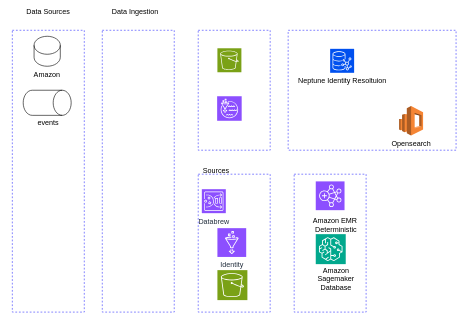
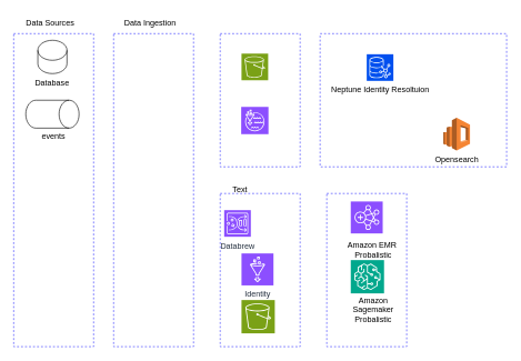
  <mxCell id="0" />
  <mxCell id="1" parent="0" />
  <mxCell id="2" value="" style="rounded=0;whiteSpace=wrap;html=1;fillColor=none;dashed=1;fontColor=#ffffff;strokeColor=#3333FF;" vertex="1" parent="1"><mxGeometry x="490" y="290" width="120" height="230" as="geometry" /></mxCell>
  <mxCell id="3" value="" style="rounded=0;whiteSpace=wrap;html=1;fillColor=none;dashed=1;fontColor=#ffffff;strokeColor=#3333FF;" vertex="1" parent="1"><mxGeometry x="20" y="50" width="120" height="470" as="geometry" /></mxCell>
- <mxCell id="4" value="Data Sources" style="text;html=1;strokeColor=none;fillColor=none;align=center;verticalAlign=middle;whiteSpace=wrap;rounded=0;" vertex="1" parent="1"><mxGeometry x="25" y="5" width="110" height="30" as="geometry" /></mxCell>
+ <mxCell id="4" value="Data Sources" style="text;html=1;strokeColor=none;fillColor=none;align=center;verticalAlign=middle;whiteSpace=wrap;rounded=0;" vertex="1" parent="1"><mxGeometry x="20" y="20" width="110" height="30" as="geometry" /></mxCell>
  <mxCell id="5" value="" style="shape=cylinder3;whiteSpace=wrap;html=1;boundedLbl=1;backgroundOutline=1;size=15;" vertex="1" parent="1"><mxGeometry x="56.25" y="60" width="43.75" height="50" as="geometry" /></mxCell>
- <mxCell id="6" value="Amazon" style="text;html=1;strokeColor=none;fillColor=none;align=center;verticalAlign=middle;whiteSpace=wrap;rounded=0;" vertex="1" parent="1"><mxGeometry x="48.13" y="110" width="60" height="30" as="geometry" /></mxCell>
+ <mxCell id="6" value="Database" style="text;html=1;strokeColor=none;fillColor=none;align=center;verticalAlign=middle;whiteSpace=wrap;rounded=0;" vertex="1" parent="1"><mxGeometry x="48.13" y="110" width="60" height="30" as="geometry" /></mxCell>
  <mxCell id="7" value="events" style="text;html=1;strokeColor=none;fillColor=none;align=center;verticalAlign=middle;whiteSpace=wrap;rounded=0;" vertex="1" parent="1"><mxGeometry x="50" y="190" width="60" height="30" as="geometry" /></mxCell>
  <mxCell id="8" value="" style="shape=cylinder3;whiteSpace=wrap;html=1;boundedLbl=1;backgroundOutline=1;size=15;rotation=90;" vertex="1" parent="1"><mxGeometry x="57.2" y="130.93" width="41.87" height="80" as="geometry" /></mxCell>
  <mxCell id="9" value="" style="rounded=0;whiteSpace=wrap;html=1;fillColor=none;dashed=1;fontColor=#ffffff;strokeColor=#3333FF;" vertex="1" parent="1"><mxGeometry x="170" y="50" width="120" height="470" as="geometry" /></mxCell>
- <mxCell id="10" value="Data Ingestion" style="text;html=1;strokeColor=none;fillColor=none;align=center;verticalAlign=middle;whiteSpace=wrap;rounded=0;" vertex="1" parent="1"><mxGeometry x="170" y="5" width="110" height="30" as="geometry" /></mxCell>
+ <mxCell id="10" value="Data Ingestion" style="text;html=1;strokeColor=none;fillColor=none;align=center;verticalAlign=middle;whiteSpace=wrap;rounded=0;" vertex="1" parent="1"><mxGeometry x="170" y="20" width="110" height="30" as="geometry" /></mxCell>
  <mxCell id="11" value="" style="rounded=0;whiteSpace=wrap;html=1;fillColor=none;dashed=1;fontColor=#ffffff;strokeColor=#3333FF;" vertex="1" parent="1"><mxGeometry x="330" y="50" width="120" height="200" as="geometry" /></mxCell>
  <mxCell id="12" style="edgeStyle=orthogonalEdgeStyle;rounded=0;orthogonalLoop=1;jettySize=auto;html=1;exitX=0.5;exitY=1;exitDx=0;exitDy=0;" edge="1" parent="1" source="11" target="11"><mxGeometry relative="1" as="geometry" /></mxCell>
  <mxCell id="13" value="" style="rounded=0;whiteSpace=wrap;html=1;fillColor=none;dashed=1;fontColor=#ffffff;strokeColor=#3333FF;" vertex="1" parent="1"><mxGeometry x="330" y="290" width="120" height="230" as="geometry" /></mxCell>
  <mxCell id="14" value="Databrew" style="sketch=0;points=[[0,0,0],[0.25,0,0],[0.5,0,0],[0.75,0,0],[1,0,0],[0,1,0],[0.25,1,0],[0.5,1,0],[0.75,1,0],[1,1,0],[0,0.25,0],[0,0.5,0],[0,0.75,0],[1,0.25,0],[1,0.5,0],[1,0.75,0]];outlineConnect=0;fontColor=#232F3E;fillColor=#8C4FFF;strokeColor=#ffffff;dashed=0;verticalLabelPosition=bottom;verticalAlign=top;align=center;html=1;fontSize=12;fontStyle=0;aspect=fixed;shape=mxgraph.aws4.resourceIcon;resIcon=mxgraph.aws4.glue_databrew;" vertex="1" parent="1"><mxGeometry x="336" y="315" width="40" height="40" as="geometry" /></mxCell>
  <mxCell id="15" value="Identity" style="sketch=0;points=[[0,0,0],[0.25,0,0],[0.5,0,0],[0.75,0,0],[1,0,0],[0,1,0],[0.25,1,0],[0.5,1,0],[0.75,1,0],[1,1,0],[0,0.25,0],[0,0.5,0],[0,0.75,0],[1,0.25,0],[1,0.5,0],[1,0.75,0]];outlineConnect=0;fontColor=#232F3E;fillColor=#8C4FFF;strokeColor=#ffffff;dashed=0;verticalLabelPosition=bottom;verticalAlign=top;align=center;html=1;fontSize=12;fontStyle=0;aspect=fixed;shape=mxgraph.aws4.resourceIcon;resIcon=mxgraph.aws4.glue;" vertex="1" parent="1"><mxGeometry x="362" y="380" width="48" height="48" as="geometry" /></mxCell>
  <mxCell id="16" value="" style="sketch=0;points=[[0,0,0],[0.25,0,0],[0.5,0,0],[0.75,0,0],[1,0,0],[0,1,0],[0.25,1,0],[0.5,1,0],[0.75,1,0],[1,1,0],[0,0.25,0],[0,0.5,0],[0,0.75,0],[1,0.25,0],[1,0.5,0],[1,0.75,0]];outlineConnect=0;fontColor=#232F3E;fillColor=#7AA116;strokeColor=#ffffff;dashed=0;verticalLabelPosition=bottom;verticalAlign=top;align=center;html=1;fontSize=12;fontStyle=0;aspect=fixed;shape=mxgraph.aws4.resourceIcon;resIcon=mxgraph.aws4.s3;" vertex="1" parent="1"><mxGeometry x="362" y="450" width="50" height="50" as="geometry" /></mxCell>
  <mxCell id="17" value="" style="sketch=0;points=[[0,0,0],[0.25,0,0],[0.5,0,0],[0.75,0,0],[1,0,0],[0,1,0],[0.25,1,0],[0.5,1,0],[0.75,1,0],[1,1,0],[0,0.25,0],[0,0.5,0],[0,0.75,0],[1,0.25,0],[1,0.5,0],[1,0.75,0]];outlineConnect=0;fontColor=#232F3E;fillColor=#7AA116;strokeColor=#ffffff;dashed=0;verticalLabelPosition=bottom;verticalAlign=top;align=center;html=1;fontSize=12;fontStyle=0;aspect=fixed;shape=mxgraph.aws4.resourceIcon;resIcon=mxgraph.aws4.s3;" vertex="1" parent="1"><mxGeometry x="362" y="80" width="40" height="40" as="geometry" /></mxCell>
  <mxCell id="18" value="" style="rounded=0;whiteSpace=wrap;html=1;fillColor=none;dashed=1;fontColor=#ffffff;strokeColor=#3333FF;" vertex="1" parent="1"><mxGeometry x="480" y="50" width="280" height="200" as="geometry" /></mxCell>
  <mxCell id="19" value="" style="sketch=0;points=[[0,0,0],[0.25,0,0],[0.5,0,0],[0.75,0,0],[1,0,0],[0,1,0],[0.25,1,0],[0.5,1,0],[0.75,1,0],[1,1,0],[0,0.25,0],[0,0.5,0],[0,0.75,0],[1,0.25,0],[1,0.5,0],[1,0.75,0]];outlineConnect=0;fontColor=#232F3E;fillColor=#8C4FFF;strokeColor=#ffffff;dashed=0;verticalLabelPosition=bottom;verticalAlign=top;align=center;html=1;fontSize=12;fontStyle=0;aspect=fixed;shape=mxgraph.aws4.resourceIcon;resIcon=mxgraph.aws4.lake_formation;" vertex="1" parent="1"><mxGeometry x="361.54" y="160" width="40.93" height="40.93" as="geometry" /></mxCell>
  <mxCell id="20" value="" style="sketch=0;points=[[0,0,0],[0.25,0,0],[0.5,0,0],[0.75,0,0],[1,0,0],[0,1,0],[0.25,1,0],[0.5,1,0],[0.75,1,0],[1,1,0],[0,0.25,0],[0,0.5,0],[0,0.75,0],[1,0.25,0],[1,0.5,0],[1,0.75,0]];outlineConnect=0;fontColor=#232F3E;fillColor=#8C4FFF;strokeColor=#ffffff;dashed=0;verticalLabelPosition=bottom;verticalAlign=top;align=center;html=1;fontSize=12;fontStyle=0;aspect=fixed;shape=mxgraph.aws4.resourceIcon;resIcon=mxgraph.aws4.emr;" vertex="1" parent="1"><mxGeometry x="526" y="302" width="48" height="48" as="geometry" /></mxCell>
- <mxCell id="21" value="Amazon Sagemaker&lt;br&gt;Database" style="text;html=1;strokeColor=none;fillColor=none;align=center;verticalAlign=middle;whiteSpace=wrap;rounded=0;" vertex="1" parent="1"><mxGeometry x="505" y="450" width="110" height="30" as="geometry" /></mxCell>
+ <mxCell id="21" value="Amazon Sagemaker&lt;br&gt;Probalistic" style="text;html=1;strokeColor=none;fillColor=none;align=center;verticalAlign=middle;whiteSpace=wrap;rounded=0;" vertex="1" parent="1"><mxGeometry x="505" y="450" width="110" height="30" as="geometry" /></mxCell>
  <mxCell id="22" value="" style="sketch=0;points=[[0,0,0],[0.25,0,0],[0.5,0,0],[0.75,0,0],[1,0,0],[0,1,0],[0.25,1,0],[0.5,1,0],[0.75,1,0],[1,1,0],[0,0.25,0],[0,0.5,0],[0,0.75,0],[1,0.25,0],[1,0.5,0],[1,0.75,0]];outlineConnect=0;fontColor=#232F3E;fillColor=#01A88D;strokeColor=#ffffff;dashed=0;verticalLabelPosition=bottom;verticalAlign=top;align=center;html=1;fontSize=12;fontStyle=0;aspect=fixed;shape=mxgraph.aws4.resourceIcon;resIcon=mxgraph.aws4.sagemaker;" vertex="1" parent="1"><mxGeometry x="526" y="390" width="50" height="50" as="geometry" /></mxCell>
- <mxCell id="23" value="Amazon EMR&amp;nbsp;&lt;br&gt;Deterministic" style="text;html=1;strokeColor=none;fillColor=none;align=center;verticalAlign=middle;whiteSpace=wrap;rounded=0;" vertex="1" parent="1"><mxGeometry x="505" y="360" width="110" height="30" as="geometry" /></mxCell>
+ <mxCell id="23" value="Amazon EMR&amp;nbsp;&lt;br&gt;Probalistic" style="text;html=1;strokeColor=none;fillColor=none;align=center;verticalAlign=middle;whiteSpace=wrap;rounded=0;" vertex="1" parent="1"><mxGeometry x="505" y="360" width="110" height="30" as="geometry" /></mxCell>
  <mxCell id="24" value="&lt;font color=&quot;#000000&quot;&gt;Neptune Identity Resoltuion&lt;/font&gt;" style="sketch=0;points=[[0,0,0],[0.25,0,0],[0.5,0,0],[0.75,0,0],[1,0,0],[0,1,0],[0.25,1,0],[0.5,1,0],[0.75,1,0],[1,1,0],[0,0.25,0],[0,0.5,0],[0,0.75,0],[1,0.25,0],[1,0.5,0],[1,0.75,0]];outlineConnect=0;fontColor=#ffffff;fillColor=#0050ef;strokeColor=#FFFFFF;dashed=0;verticalLabelPosition=bottom;verticalAlign=top;align=center;html=1;fontSize=12;fontStyle=0;aspect=fixed;shape=mxgraph.aws4.resourceIcon;resIcon=mxgraph.aws4.neptune;" vertex="1" parent="1"><mxGeometry x="550" y="80.93" width="40" height="40" as="geometry" /></mxCell>
  <mxCell id="25" value="Opensearch" style="outlineConnect=0;dashed=0;verticalLabelPosition=bottom;verticalAlign=top;align=center;html=1;shape=mxgraph.aws3.elasticsearch_service;fillColor=#F58534;gradientColor=none;" vertex="1" parent="1"><mxGeometry x="665" y="176.4" width="40" height="49.07" as="geometry" /></mxCell>
- <mxCell id="26" value="Sources" style="text;html=1;strokeColor=none;fillColor=none;align=center;verticalAlign=middle;whiteSpace=wrap;rounded=0;" vertex="1" parent="1"><mxGeometry x="330" y="270" width="60" height="30" as="geometry" /></mxCell>
+ <mxCell id="26" value="Text" style="text;html=1;strokeColor=none;fillColor=none;align=center;verticalAlign=middle;whiteSpace=wrap;rounded=0;" vertex="1" parent="1"><mxGeometry x="330" y="270" width="60" height="30" as="geometry" /></mxCell>
